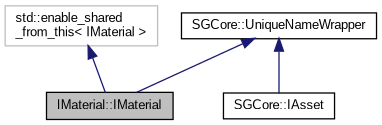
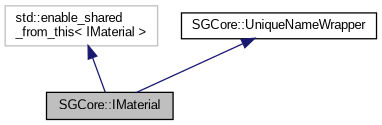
  digraph {
    fontname="Liberation Sans"
    node [color=black fillcolor=white fontname="Liberation Sans" fontsize=10 shape=record style=filled]
    edge [color=midnightblue dir=back fontname="Liberation Sans" fontsize=10 labelfontname=Helvetica labelfontsize=10 style=solid]
-   n1 [fillcolor=grey75 fontcolor=black height=0.2 label="IMaterial::IMaterial" width=0.4]
+   n1 [fillcolor=grey75 fontcolor=black height=0.2 label="SGCore::IMaterial" width=0.4]
    n2 [color=grey75 height=0.2 label="std::enable_shared\l_from_this\< IMaterial \>" width=0.4]
-   n3 [height=0.2 label="SGCore::IAsset" width=0.4]
    n4 [height=0.2 label="SGCore::UniqueNameWrapper" width=0.4]
    n2 -> n1
    n4 -> n1
-   n4 -> n3
  }
